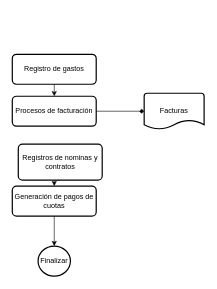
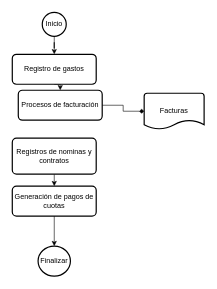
  <mxCell id="0" />
  <mxCell id="1" parent="0" />
+ <mxCell id="2" style="edgeStyle=orthogonalEdgeStyle;rounded=0;orthogonalLoop=1;jettySize=auto;html=1;entryX=0.5;entryY=0;entryDx=0;entryDy=0;" edge="1" parent="1" source="3" target="6"><mxGeometry relative="1" as="geometry" /></mxCell>
+ <mxCell id="3" value="Inicio" style="strokeWidth=2;html=1;shape=mxgraph.flowchart.start_2;whiteSpace=wrap;" vertex="1" parent="1"><mxGeometry x="70" y="20" width="40" height="40" as="geometry" /></mxCell>
  <mxCell id="4" value="Finalizar" style="strokeWidth=2;html=1;shape=mxgraph.flowchart.start_2;whiteSpace=wrap;" vertex="1" parent="1"><mxGeometry x="63" y="410" width="54" height="50" as="geometry" /></mxCell>
  <mxCell id="5" style="edgeStyle=orthogonalEdgeStyle;rounded=0;orthogonalLoop=1;jettySize=auto;html=1;exitX=0.5;exitY=1;exitDx=0;exitDy=0;entryX=0.5;entryY=0;entryDx=0;entryDy=0;" edge="1" parent="1" source="6" target="7"><mxGeometry relative="1" as="geometry" /></mxCell>
  <mxCell id="6" value="Registro de gastos" style="rounded=1;whiteSpace=wrap;html=1;absoluteArcSize=1;arcSize=14;strokeWidth=2;" vertex="1" parent="1"><mxGeometry x="20" y="90" width="140" height="50" as="geometry" /></mxCell>
- <mxCell id="7" value="Procesos de facturación" style="rounded=1;whiteSpace=wrap;html=1;absoluteArcSize=1;arcSize=14;strokeWidth=2;" vertex="1" parent="1"><mxGeometry x="20" y="160" width="140" height="50" as="geometry" /></mxCell>
+ <mxCell id="7" value="Procesos de facturación" style="rounded=1;whiteSpace=wrap;html=1;absoluteArcSize=1;arcSize=14;strokeWidth=2;" vertex="1" parent="1"><mxGeometry x="30" y="150" width="140" height="50" as="geometry" /></mxCell>
  <mxCell id="8" style="edgeStyle=orthogonalEdgeStyle;rounded=0;orthogonalLoop=1;jettySize=auto;html=1;exitX=0.5;exitY=1;exitDx=0;exitDy=0;entryX=0.5;entryY=0;entryDx=0;entryDy=0;" edge="1" parent="1" source="9" target="10"><mxGeometry relative="1" as="geometry" /></mxCell>
- <mxCell id="9" value="Registros de nominas y contratos" style="rounded=1;whiteSpace=wrap;html=1;absoluteArcSize=1;arcSize=14;strokeWidth=2;" vertex="1" parent="1"><mxGeometry x="30" y="240" width="140" height="60" as="geometry" /></mxCell>
+ <mxCell id="9" value="Registros de nominas y contratos" style="rounded=1;whiteSpace=wrap;html=1;absoluteArcSize=1;arcSize=14;strokeWidth=2;" vertex="1" parent="1"><mxGeometry x="20" y="230" width="140" height="60" as="geometry" /></mxCell>
  <mxCell id="10" value="Generación de pagos de cuotas" style="rounded=1;whiteSpace=wrap;html=1;absoluteArcSize=1;arcSize=14;strokeWidth=2;" vertex="1" parent="1"><mxGeometry x="20" y="310" width="140" height="50" as="geometry" /></mxCell>
  <mxCell id="11" value="Facturas" style="strokeWidth=2;html=1;shape=mxgraph.flowchart.document2;whiteSpace=wrap;size=0.25;" vertex="1" parent="1"><mxGeometry x="240" y="155" width="100" height="60" as="geometry" /></mxCell>
  <mxCell id="12" style="edgeStyle=orthogonalEdgeStyle;rounded=0;orthogonalLoop=1;jettySize=auto;html=1;entryX=0;entryY=0.5;entryDx=0;entryDy=0;entryPerimeter=0;endArrow=diamond;" edge="1" parent="1" source="7" target="11"><mxGeometry relative="1" as="geometry" /></mxCell>
  <mxCell id="13" style="edgeStyle=orthogonalEdgeStyle;rounded=0;orthogonalLoop=1;jettySize=auto;html=1;exitX=0.5;exitY=1;exitDx=0;exitDy=0;entryX=0.5;entryY=0;entryDx=0;entryDy=0;entryPerimeter=0;" edge="1" parent="1" source="10" target="4"><mxGeometry relative="1" as="geometry" /></mxCell>
